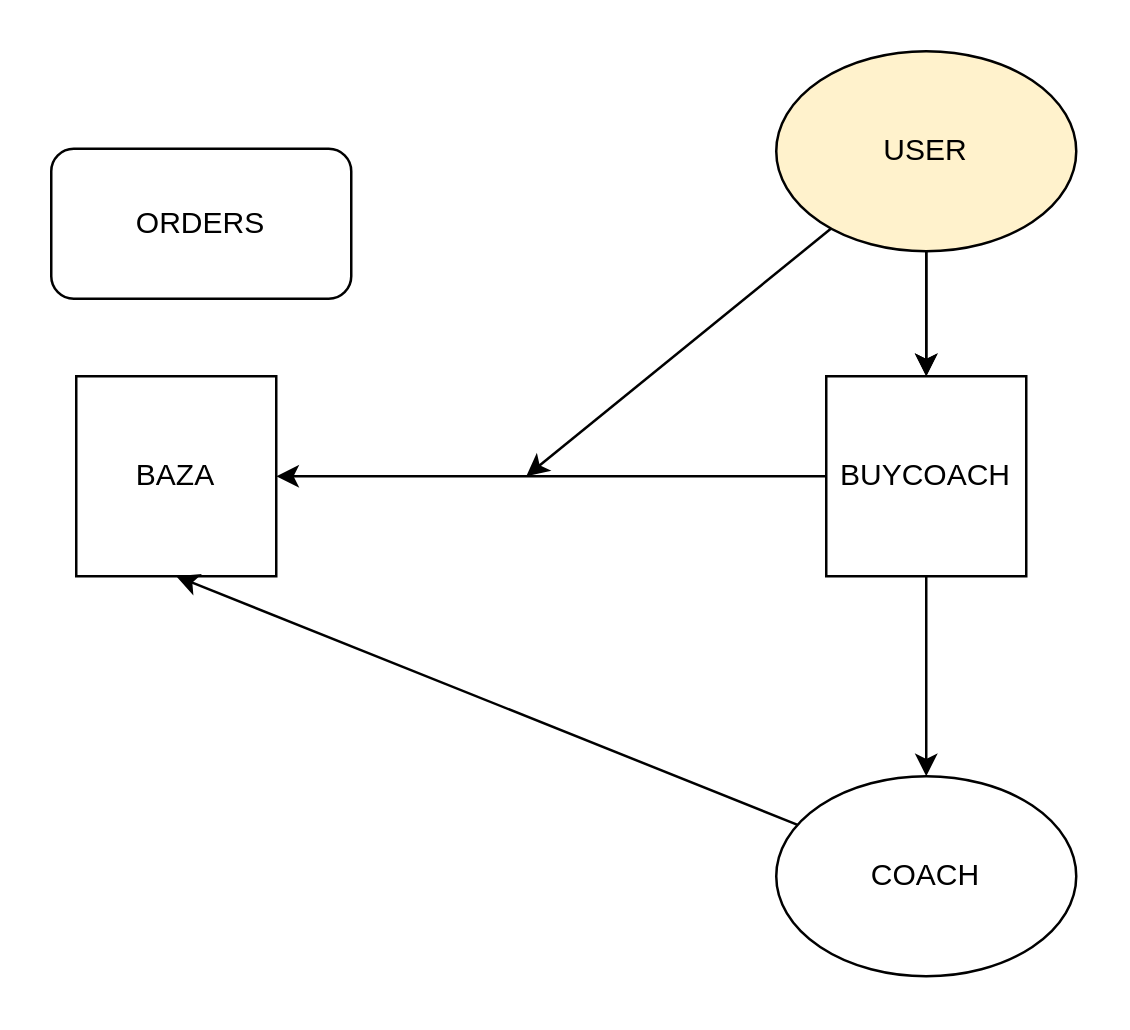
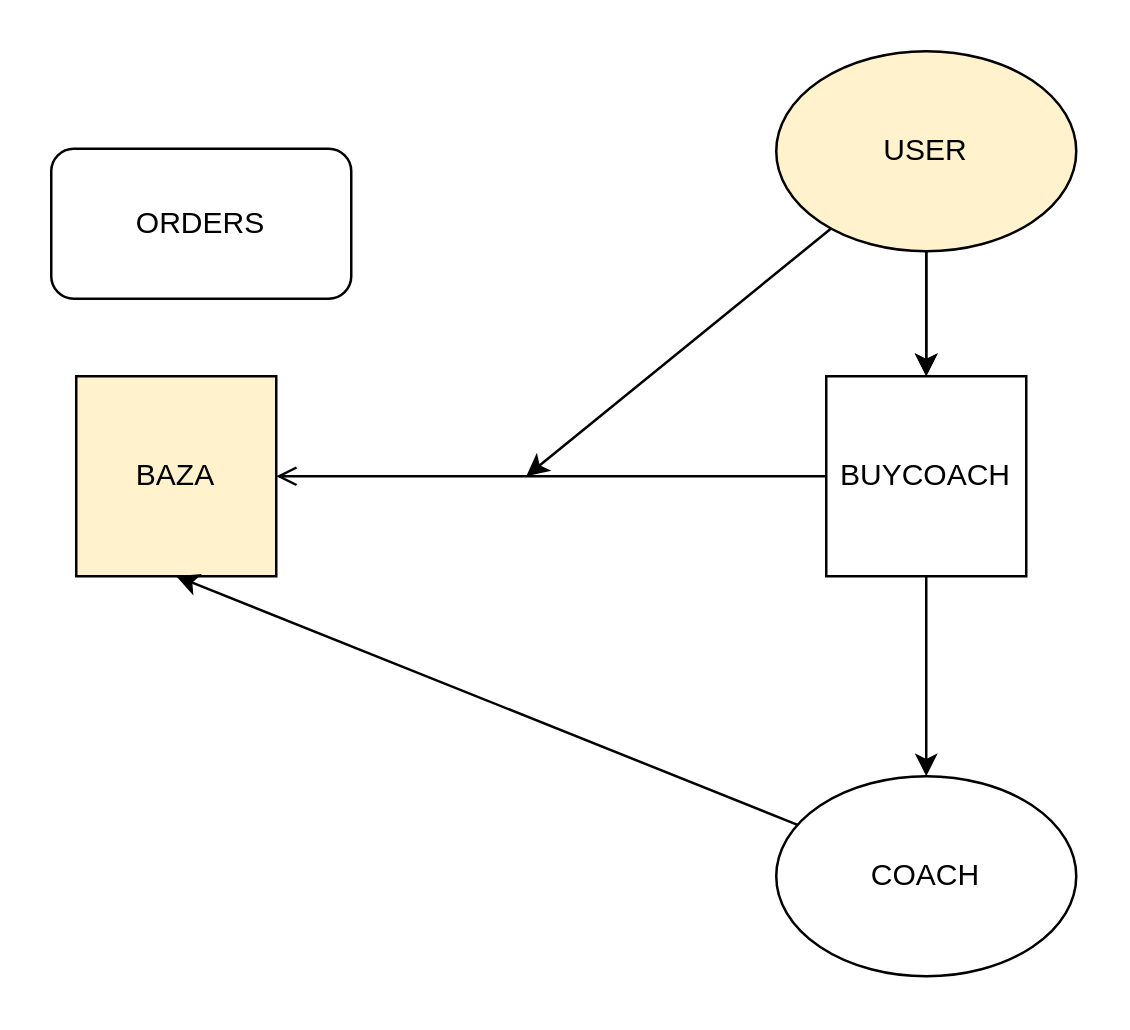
  <mxCell id="0" />
  <mxCell id="1" parent="0" />
- <mxCell id="2" value="BAZA" style="whiteSpace=wrap;html=1;aspect=fixed;" parent="1" vertex="1"><mxGeometry x="30" y="150" width="80" height="80" as="geometry" /></mxCell>
+ <mxCell id="2" value="BAZA" style="whiteSpace=wrap;html=1;aspect=fixed;fillColor=#fff2cc;" parent="1" vertex="1"><mxGeometry x="30" y="150" width="80" height="80" as="geometry" /></mxCell>
  <mxCell id="3" value="" style="edgeStyle=none;html=1;" parent="1" source="6" target="11" edge="1"><mxGeometry relative="1" as="geometry" /></mxCell>
  <mxCell id="4" style="edgeStyle=none;html=1;entryX=0.5;entryY=0;entryDx=0;entryDy=0;" parent="1" source="6" target="11" edge="1"><mxGeometry relative="1" as="geometry" /></mxCell>
  <mxCell id="5" style="edgeStyle=none;html=1;" parent="1" source="6" edge="1"><mxGeometry relative="1" as="geometry"><mxPoint x="210" y="190" as="targetPoint" /></mxGeometry></mxCell>
  <mxCell id="6" value="USER" style="ellipse;whiteSpace=wrap;html=1;fillColor=#fff2cc;" parent="1" vertex="1"><mxGeometry x="310" y="20" width="120" height="80" as="geometry" /></mxCell>
  <mxCell id="7" style="edgeStyle=none;html=1;entryX=0.5;entryY=1;entryDx=0;entryDy=0;" parent="1" source="8" target="2" edge="1"><mxGeometry relative="1" as="geometry"><mxPoint x="60" y="350" as="targetPoint" /></mxGeometry></mxCell>
  <mxCell id="8" value="COACH" style="ellipse;whiteSpace=wrap;html=1;" parent="1" vertex="1"><mxGeometry x="310" y="310" width="120" height="80" as="geometry" /></mxCell>
  <mxCell id="9" style="edgeStyle=none;html=1;" parent="1" source="11" target="8" edge="1"><mxGeometry relative="1" as="geometry" /></mxCell>
- <mxCell id="10" style="edgeStyle=none;html=1;" parent="1" source="11" target="2" edge="1"><mxGeometry relative="1" as="geometry" /></mxCell>
+ <mxCell id="10" style="edgeStyle=none;html=1;endArrow=open;" parent="1" source="11" target="2" edge="1"><mxGeometry relative="1" as="geometry" /></mxCell>
  <mxCell id="11" value="BUYCOACH" style="whiteSpace=wrap;html=1;aspect=fixed;" parent="1" vertex="1"><mxGeometry x="330" y="150" width="80" height="80" as="geometry" /></mxCell>
  <mxCell id="12" value="ORDERS" style="rounded=1;whiteSpace=wrap;html=1;" parent="1" vertex="1"><mxGeometry x="20" y="59" width="120" height="60" as="geometry" /></mxCell>
